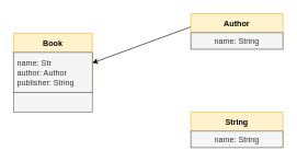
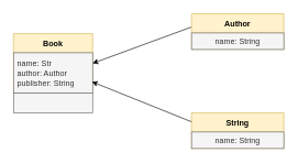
  <mxCell id="0" />
  <mxCell id="1" parent="0" />
  <mxCell id="2" value="Book" style="swimlane;fontStyle=1;align=center;verticalAlign=middle;childLayout=stackLayout;horizontal=1;startSize=29;horizontalStack=0;resizeParent=1;resizeParentMax=0;resizeLast=0;collapsible=0;marginBottom=0;html=1;whiteSpace=wrap;fillColor=#fff2cc;strokeColor=#d6b656;" vertex="1" parent="1"><mxGeometry x="20" y="50" width="120" height="90" as="geometry" /></mxCell>
  <mxCell id="3" value="name: Str&lt;br&gt;author: Author&lt;br&gt;publisher: String" style="text;html=1;strokeColor=#666666;fillColor=#f5f5f5;align=left;verticalAlign=middle;spacingLeft=4;spacingRight=4;overflow=hidden;rotatable=0;points=[[0,0.5],[1,0.5]];portConstraint=eastwest;whiteSpace=wrap;fontColor=#333333;" vertex="1" parent="2"><mxGeometry y="29" width="120" height="61" as="geometry" /></mxCell>
  <mxCell id="4" value="" style="text;html=1;align=left;verticalAlign=middle;spacingLeft=4;spacingRight=4;overflow=hidden;rotatable=0;points=[[0,0.5],[1,0.5]];portConstraint=eastwest;whiteSpace=wrap;fillColor=#f5f5f5;fontColor=#333333;strokeColor=#666666;" vertex="1" parent="1"><mxGeometry x="20" y="140" width="120" height="30" as="geometry" /></mxCell>
  <mxCell id="5" value="" style="endArrow=classic;html=1;rounded=0;entryX=1;entryY=0.5;entryDx=0;entryDy=0;" edge="1" parent="1" target="2"><mxGeometry width="50" height="50" relative="1" as="geometry"><mxPoint x="290" y="40" as="sourcePoint" /><mxPoint x="260" y="120" as="targetPoint" /></mxGeometry></mxCell>
  <mxCell id="6" value="String" style="swimlane;fontStyle=1;align=center;verticalAlign=middle;childLayout=stackLayout;horizontal=1;startSize=29;horizontalStack=0;resizeParent=1;resizeParentMax=0;resizeLast=0;collapsible=0;marginBottom=0;html=1;whiteSpace=wrap;fillColor=#fff2cc;strokeColor=#d6b656;" vertex="1" parent="1"><mxGeometry x="290" y="170" width="140" height="54" as="geometry" /></mxCell>
  <mxCell id="7" value="name: String" style="text;html=1;strokeColor=#666666;fillColor=#f5f5f5;align=center;verticalAlign=middle;spacingLeft=4;spacingRight=4;overflow=hidden;rotatable=0;points=[[0,0.5],[1,0.5]];portConstraint=eastwest;whiteSpace=wrap;fontColor=#333333;" vertex="1" parent="6"><mxGeometry y="29" width="140" height="25" as="geometry" /></mxCell>
+ <mxCell id="8" value="" style="endArrow=classic;html=1;rounded=0;entryX=0.992;entryY=0.721;entryDx=0;entryDy=0;entryPerimeter=0;exitX=0;exitY=0.25;exitDx=0;exitDy=0;" edge="1" parent="1" source="6" target="3"><mxGeometry width="50" height="50" relative="1" as="geometry"><mxPoint x="230" y="210" as="sourcePoint" /><mxPoint x="280" y="160" as="targetPoint" /></mxGeometry></mxCell>
  <mxCell id="9" value="Author" style="swimlane;fontStyle=1;align=center;verticalAlign=middle;childLayout=stackLayout;horizontal=1;startSize=29;horizontalStack=0;resizeParent=1;resizeParentMax=0;resizeLast=0;collapsible=0;marginBottom=0;html=1;whiteSpace=wrap;fillColor=#fff2cc;strokeColor=#d6b656;" vertex="1" parent="1"><mxGeometry x="290" y="20" width="140" height="54" as="geometry" /></mxCell>
  <mxCell id="10" value="name: String" style="text;html=1;strokeColor=#666666;fillColor=#f5f5f5;align=center;verticalAlign=middle;spacingLeft=4;spacingRight=4;overflow=hidden;rotatable=0;points=[[0,0.5],[1,0.5]];portConstraint=eastwest;whiteSpace=wrap;fontColor=#333333;" vertex="1" parent="9"><mxGeometry y="29" width="140" height="25" as="geometry" /></mxCell>
